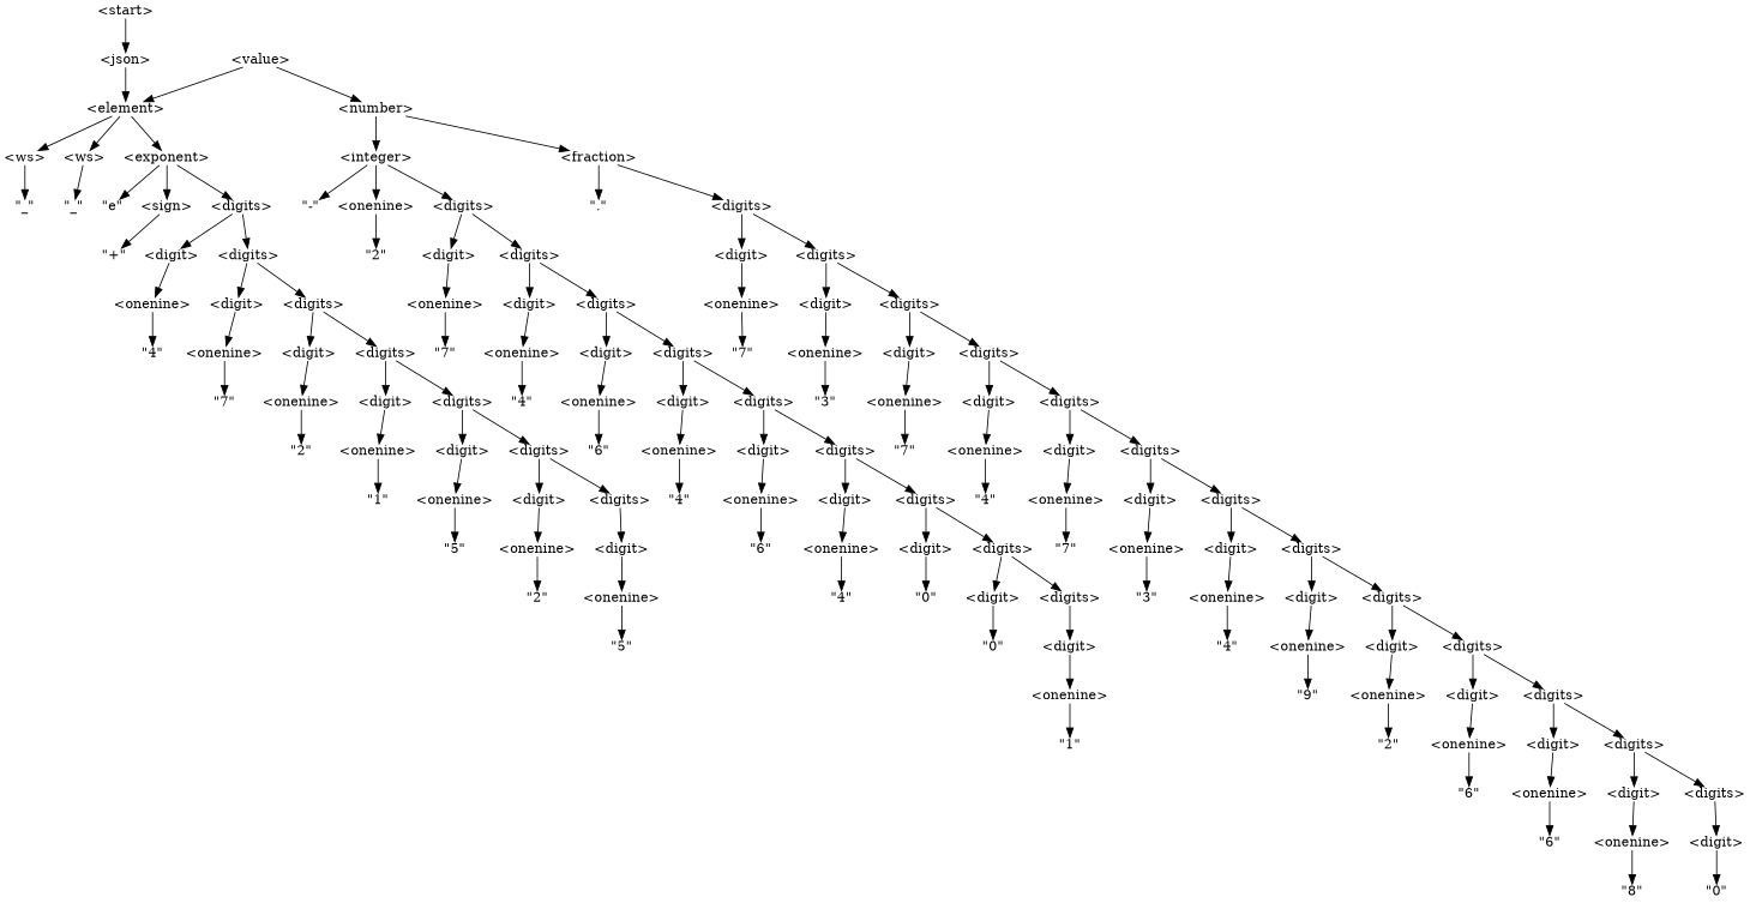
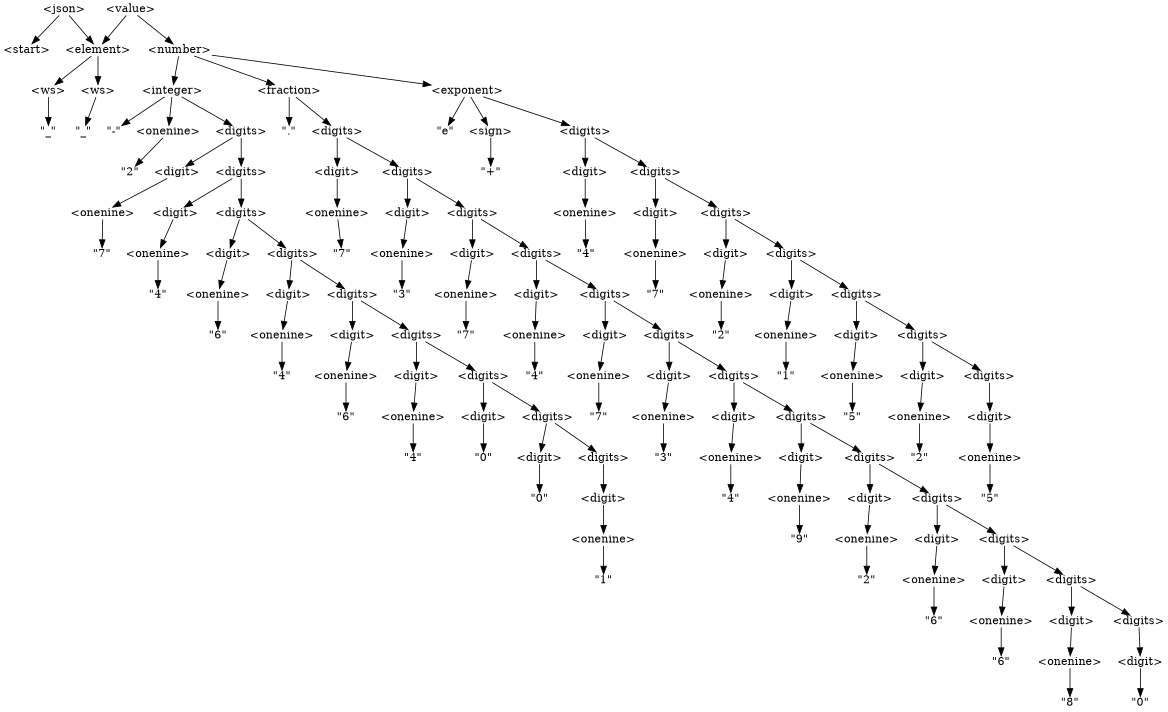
  digraph {
    node [shape=plain]
    n1 [label="\<start\>"]
    n2 [label="\<json\>"]
    n3 [label="\<element\>"]
    n4 [label="\<ws\>"]
    n5 [label="\<ws\>"]
    n6 [label="\"_\""]
    n7 [label="\<value\>"]
    n8 [label="\<number\>"]
    n9 [label="\"_\""]
    n10 [label="\<integer\>"]
    n11 [label="\<fraction\>"]
    n12 [label="\<exponent\>"]
    n13 [label="\"-\""]
    n14 [label="\<onenine\>"]
    n15 [label="\<digits\>"]
    n16 [label="\".\""]
    n17 [label="\<digits\>"]
    n18 [label="\"e\""]
    n19 [label="\<sign\>"]
    n20 [label="\<digits\>"]
    n21 [label="\"2\""]
    n22 [label="\<digit\>"]
    n23 [label="\<digits\>"]
    n24 [label="\<digit\>"]
    n25 [label="\<digits\>"]
    n26 [label="\"+\""]
    n27 [label="\<digit\>"]
    n28 [label="\<digits\>"]
    n29 [label="\<onenine\>"]
    n30 [label="\<digit\>"]
    n31 [label="\<digits\>"]
    n32 [label="\<onenine\>"]
    n33 [label="\<digit\>"]
    n34 [label="\<digits\>"]
    n35 [label="\<onenine\>"]
    n36 [label="\<digit\>"]
    n37 [label="\<digits\>"]
    n38 [label="\"7\""]
    n39 [label="\<onenine\>"]
    n40 [label="\<digit\>"]
    n41 [label="\<digits\>"]
    n42 [label="\"7\""]
    n43 [label="\<onenine\>"]
    n44 [label="\<digit\>"]
    n45 [label="\<digits\>"]
    n46 [label="\"4\""]
    n47 [label="\<onenine\>"]
    n48 [label="\<digit\>"]
    n49 [label="\<digits\>"]
    n50 [label="\"4\""]
    n51 [label="\<onenine\>"]
    n52 [label="\<digit\>"]
    n53 [label="\<digits\>"]
    n54 [label="\"3\""]
    n55 [label="\<onenine\>"]
    n56 [label="\<digit\>"]
    n57 [label="\<digits\>"]
    n58 [label="\"7\""]
    n59 [label="\<onenine\>"]
    n60 [label="\<digit\>"]
    n61 [label="\<digits\>"]
    n62 [label="\"6\""]
    n63 [label="\<onenine\>"]
    n64 [label="\<digit\>"]
    n65 [label="\<digits\>"]
    n66 [label="\"7\""]
    n67 [label="\<onenine\>"]
    n68 [label="\<digit\>"]
    n69 [label="\<digits\>"]
    n70 [label="\"2\""]
    n71 [label="\<onenine\>"]
    n72 [label="\<digit\>"]
    n73 [label="\<digits\>"]
    n74 [label="\"4\""]
    n75 [label="\<onenine\>"]
    n76 [label="\<digit\>"]
    n77 [label="\<digits\>"]
    n78 [label="\"4\""]
    n79 [label="\<onenine\>"]
    n80 [label="\<digit\>"]
    n81 [label="\<digits\>"]
    n82 [label="\"1\""]
    n83 [label="\<onenine\>"]
    n84 [label="\<digit\>"]
    n85 [label="\<digits\>"]
    n86 [label="\"6\""]
    n87 [label="\<onenine\>"]
    n88 [label="\<digit\>"]
    n89 [label="\<digits\>"]
    n90 [label="\"7\""]
    n91 [label="\<onenine\>"]
    n92 [label="\<digit\>"]
    n93 [label="\<digits\>"]
    n94 [label="\"5\""]
    n95 [label="\<onenine\>"]
    n96 [label="\<digit\>"]
    n97 [label="\"4\""]
    n98 [label="\"0\""]
    n99 [label="\<digit\>"]
    n100 [label="\<digits\>"]
    n101 [label="\"3\""]
    n102 [label="\<onenine\>"]
    n103 [label="\<digit\>"]
    n104 [label="\<digits\>"]
    n105 [label="\"2\""]
    n106 [label="\<onenine\>"]
    n107 [label="\"0\""]
    n108 [label="\<digit\>"]
    n109 [label="\"4\""]
    n110 [label="\<onenine\>"]
    n111 [label="\<digit\>"]
    n112 [label="\<digits\>"]
    n113 [label="\"5\""]
    n114 [label="\<onenine\>"]
    n115 [label="\"9\""]
    n116 [label="\<onenine\>"]
    n117 [label="\<digit\>"]
    n118 [label="\<digits\>"]
    n119 [label="\"1\""]
    n120 [label="\"2\""]
    n121 [label="\<onenine\>"]
    n122 [label="\<digit\>"]
    n123 [label="\<digits\>"]
    n124 [label="\"6\""]
    n125 [label="\<onenine\>"]
    n126 [label="\<digit\>"]
    n127 [label="\<digits\>"]
    n128 [label="\"6\""]
    n129 [label="\<onenine\>"]
    n130 [label="\<digit\>"]
    n131 [label="\"8\""]
    n132 [label="\"0\""]
-   n1 -> n2
+   n2 -> n1
    n2 -> n3
    n3 -> n4
    n3 -> n5
    n4 -> n6
    n5 -> n9
    n7 -> n3
    n7 -> n8
    n8 -> n10
    n8 -> n11
-   n3 -> n12
+   n8 -> n12
    n10 -> n13
    n10 -> n14
    n10 -> n15
    n11 -> n16
    n11 -> n17
    n12 -> n18
    n12 -> n19
    n12 -> n20
    n14 -> n21
    n15 -> n22
    n15 -> n23
    n17 -> n24
    n17 -> n25
    n19 -> n26
    n20 -> n27
    n20 -> n28
    n22 -> n29
    n23 -> n30
    n23 -> n31
    n24 -> n32
    n25 -> n33
    n25 -> n34
    n27 -> n35
    n28 -> n36
    n28 -> n37
    n29 -> n38
    n30 -> n39
    n31 -> n40
    n31 -> n41
    n32 -> n42
    n33 -> n43
    n34 -> n44
    n34 -> n45
    n35 -> n46
    n36 -> n47
    n37 -> n48
    n37 -> n49
    n39 -> n50
    n40 -> n51
    n41 -> n52
    n41 -> n53
    n43 -> n54
    n44 -> n55
    n45 -> n56
    n45 -> n57
    n47 -> n58
    n48 -> n59
    n49 -> n60
    n49 -> n61
    n51 -> n62
    n52 -> n63
    n53 -> n64
    n53 -> n65
    n55 -> n66
    n56 -> n67
    n57 -> n68
    n57 -> n69
    n59 -> n70
    n60 -> n71
    n61 -> n72
    n61 -> n73
    n63 -> n74
    n64 -> n75
    n65 -> n76
    n65 -> n77
    n67 -> n78
    n68 -> n79
    n69 -> n80
    n69 -> n81
    n71 -> n82
    n72 -> n83
    n73 -> n84
    n73 -> n85
    n75 -> n86
    n76 -> n87
    n77 -> n88
    n77 -> n89
    n79 -> n90
    n80 -> n91
    n81 -> n92
    n81 -> n93
    n83 -> n94
    n84 -> n95
    n85 -> n96
    n87 -> n97
    n88 -> n98
    n89 -> n99
    n89 -> n100
    n91 -> n101
    n92 -> n102
    n93 -> n103
    n93 -> n104
    n95 -> n105
    n96 -> n106
    n99 -> n107
    n100 -> n108
    n102 -> n109
    n103 -> n110
    n104 -> n111
    n104 -> n112
    n106 -> n113
    n108 -> n114
    n110 -> n115
    n111 -> n116
    n112 -> n117
    n112 -> n118
    n114 -> n119
    n116 -> n120
    n117 -> n121
    n118 -> n122
    n118 -> n123
    n121 -> n124
    n122 -> n125
    n123 -> n126
    n123 -> n127
    n125 -> n128
    n126 -> n129
    n127 -> n130
    n129 -> n131
    n130 -> n132
  }
